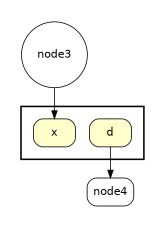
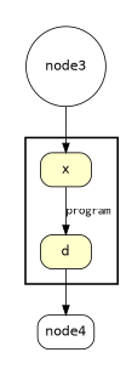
  digraph {
    rankdir=TB
    node [fillcolor="#FFFFCC" fontname=Helvetica peripheries=1 shape=box style="rounded,filled"]
    n1 [label=d]
    n2 [label=x]
    node3 [fillcolor="#FFFFFF" shape=circle width=0.2]
    node4 [fillcolor="#FFFFFF" width=0.2]
    subgraph cluster_1 {
      fontsize=18
      penwidth=2
      subgraph cluster_2 {
        color=white
        fontsize=18
        penwidth=2
        n1
        n2
      }
    }
    subgraph cluster_3 {
      color=white
      subgraph cluster_4 {
        color=white
        node3
      }
    }
    subgraph cluster_5 {
      color=white
      subgraph cluster_6 {
        color=white
        node4
      }
    }
    n1 -> node4
+   n2 -> n1 [fontname=Courier label=program]
    node3 -> n2
  }
